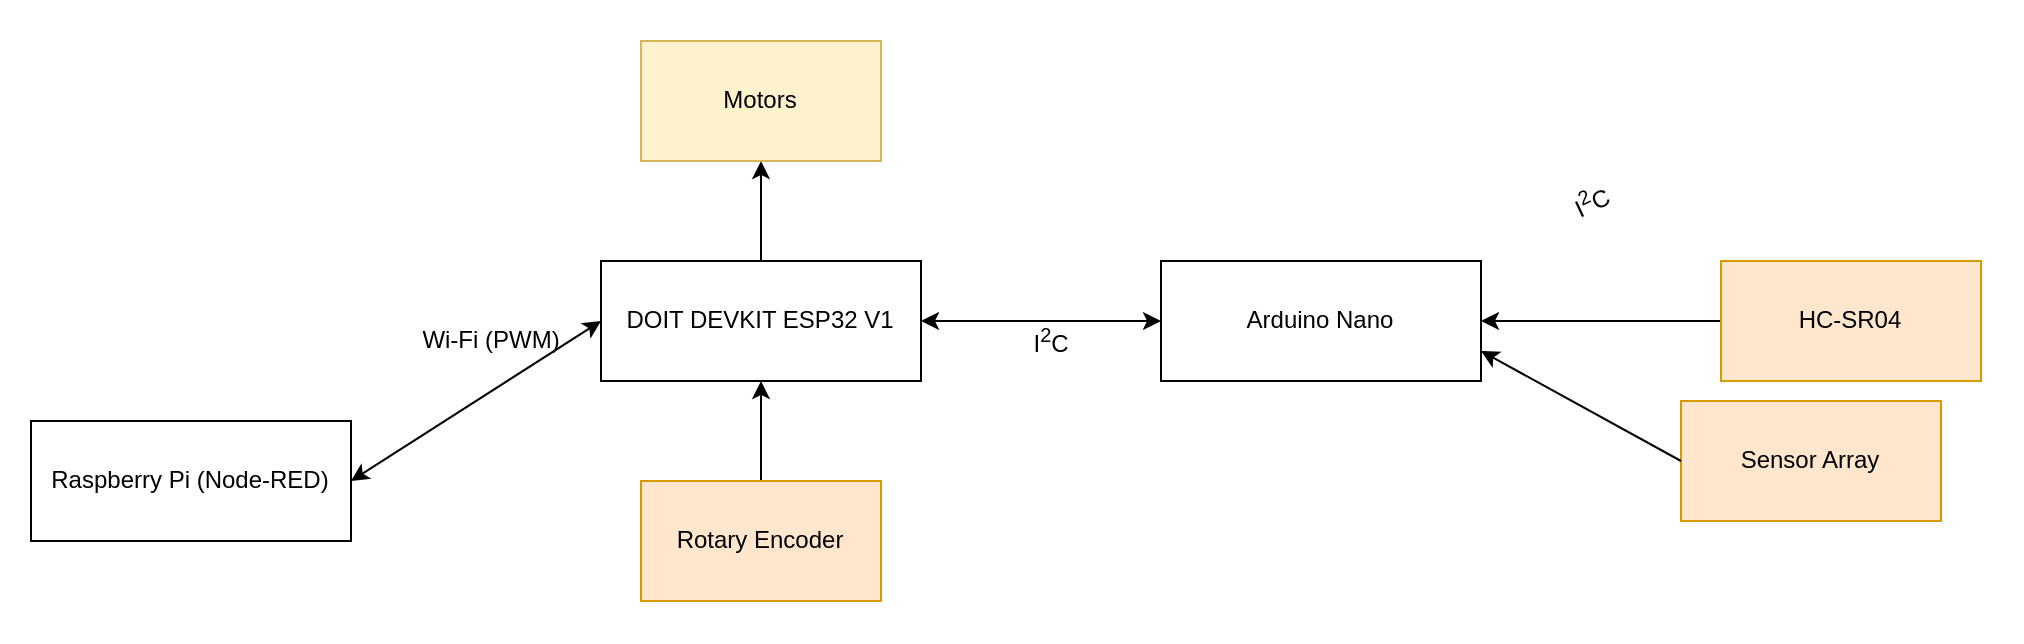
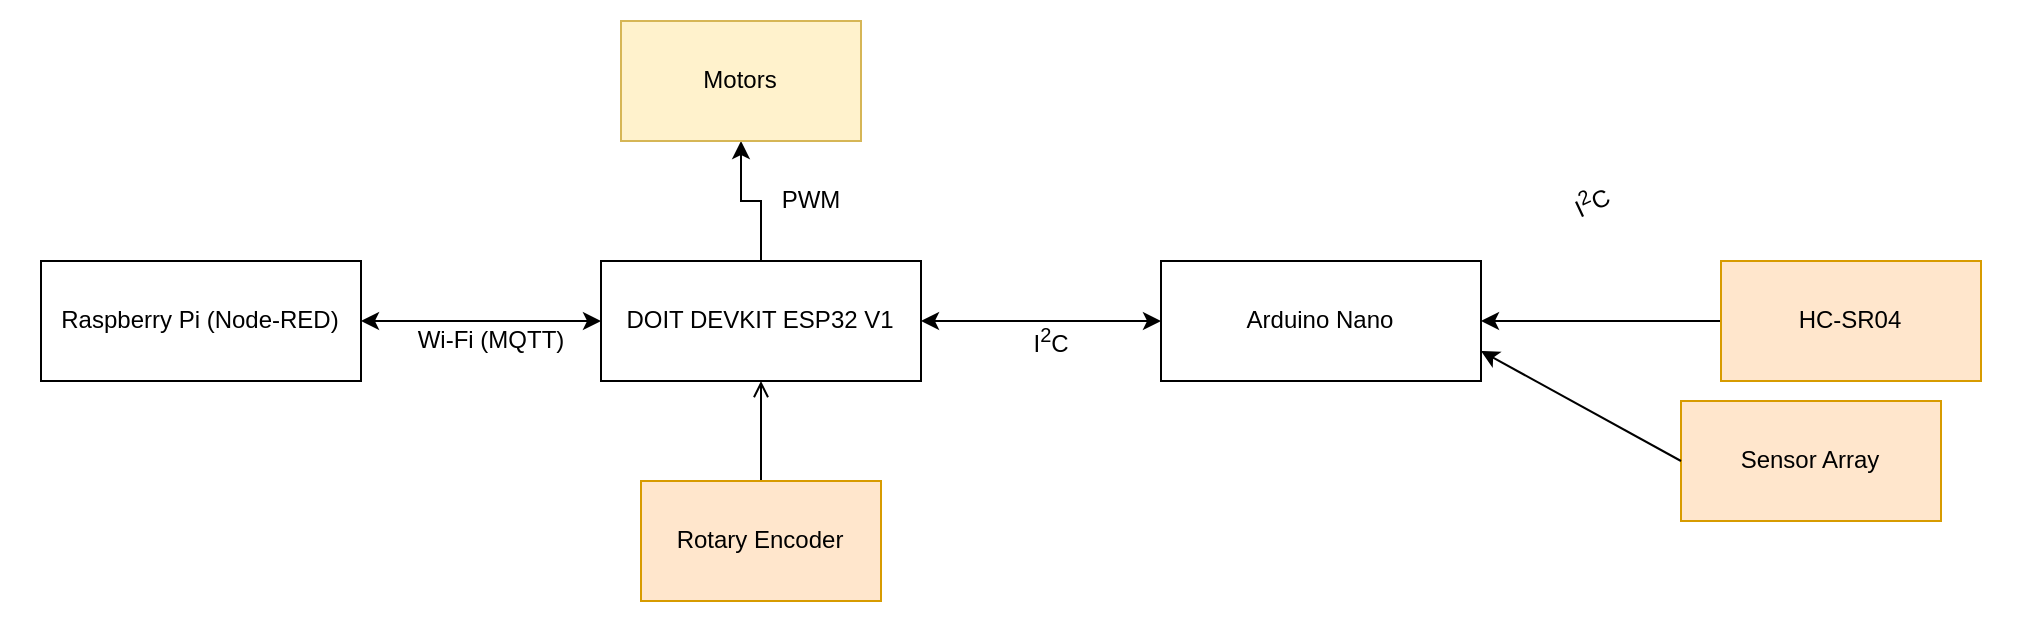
  <mxCell id="0" />
  <mxCell id="1" parent="0" />
  <mxCell id="2" value="" style="edgeStyle=orthogonalEdgeStyle;rounded=0;orthogonalLoop=1;jettySize=auto;html=1;" edge="1" parent="1" source="3" target="6"><mxGeometry relative="1" as="geometry" /></mxCell>
  <mxCell id="3" value="DOIT DEVKIT ESP32 V1" style="rounded=0;whiteSpace=wrap;html=1;" vertex="1" parent="1"><mxGeometry x="300" y="130" width="160" height="60" as="geometry" /></mxCell>
  <mxCell id="4" value="Arduino Nano" style="rounded=0;whiteSpace=wrap;html=1;" vertex="1" parent="1"><mxGeometry x="580" y="130" width="160" height="60" as="geometry" /></mxCell>
- <mxCell id="5" value="Raspberry Pi (Node-RED)" style="rounded=0;whiteSpace=wrap;html=1;" vertex="1" parent="1"><mxGeometry x="15" y="210" width="160" height="60" as="geometry" /></mxCell>
- <mxCell id="6" value="Motors" style="rounded=0;whiteSpace=wrap;html=1;fillColor=#fff2cc;strokeColor=#d6b656;" vertex="1" parent="1"><mxGeometry x="320" y="20" width="120" height="60" as="geometry" /></mxCell>
- <mxCell id="7" value="" style="edgeStyle=orthogonalEdgeStyle;rounded=0;orthogonalLoop=1;jettySize=auto;html=1;" edge="1" parent="1" source="8" target="3"><mxGeometry relative="1" as="geometry" /></mxCell>
+ <mxCell id="5" value="Raspberry Pi (Node-RED)" style="rounded=0;whiteSpace=wrap;html=1;" vertex="1" parent="1"><mxGeometry x="20" y="130" width="160" height="60" as="geometry" /></mxCell>
+ <mxCell id="6" value="Motors" style="rounded=0;whiteSpace=wrap;html=1;fillColor=#fff2cc;strokeColor=#d6b656;" vertex="1" parent="1"><mxGeometry x="310" y="10" width="120" height="60" as="geometry" /></mxCell>
+ <mxCell id="7" value="" style="edgeStyle=orthogonalEdgeStyle;rounded=0;orthogonalLoop=1;jettySize=auto;html=1;endArrow=open;" edge="1" parent="1" source="8" target="3"><mxGeometry relative="1" as="geometry" /></mxCell>
  <mxCell id="8" value="Rotary Encoder" style="rounded=0;whiteSpace=wrap;html=1;fillColor=#ffe6cc;strokeColor=#d79b00;" vertex="1" parent="1"><mxGeometry x="320" y="240" width="120" height="60" as="geometry" /></mxCell>
  <mxCell id="9" value="Sensor Array" style="rounded=0;whiteSpace=wrap;html=1;fillColor=#ffe6cc;strokeColor=#d79b00;" vertex="1" parent="1"><mxGeometry x="840" y="200" width="130" height="60" as="geometry" /></mxCell>
  <mxCell id="10" value="" style="edgeStyle=orthogonalEdgeStyle;rounded=0;orthogonalLoop=1;jettySize=auto;html=1;" edge="1" parent="1" source="11" target="4"><mxGeometry relative="1" as="geometry" /></mxCell>
  <mxCell id="11" value="HC-SR04" style="rounded=0;whiteSpace=wrap;html=1;fillColor=#ffe6cc;strokeColor=#d79b00;" vertex="1" parent="1"><mxGeometry x="860" y="130" width="130" height="60" as="geometry" /></mxCell>
- <mxCell id="12" value="Wi-Fi (PWM)" style="text;html=1;resizable=0;autosize=1;align=center;verticalAlign=middle;points=[];fillColor=none;strokeColor=none;rounded=0;" vertex="1" parent="1"><mxGeometry x="200" y="160" width="90" height="20" as="geometry" /></mxCell>
+ <mxCell id="12" value="Wi-Fi (MQTT)" style="text;html=1;resizable=0;autosize=1;align=center;verticalAlign=middle;points=[];fillColor=none;strokeColor=none;rounded=0;" vertex="1" parent="1"><mxGeometry x="200" y="160" width="90" height="20" as="geometry" /></mxCell>
+ <mxCell id="13" value="PWM" style="text;html=1;resizable=0;autosize=1;align=center;verticalAlign=middle;points=[];fillColor=none;strokeColor=none;rounded=0;" vertex="1" parent="1"><mxGeometry x="380" y="90" width="50" height="20" as="geometry" /></mxCell>
  <mxCell id="14" value="I&lt;sup&gt;2&lt;/sup&gt;C" style="text;html=1;resizable=0;autosize=1;align=center;verticalAlign=middle;points=[];fillColor=none;strokeColor=none;rounded=0;" vertex="1" parent="1"><mxGeometry x="510" y="160" width="30" height="20" as="geometry" /></mxCell>
  <mxCell id="15" value="I&lt;sup&gt;2&lt;/sup&gt;C" style="text;html=1;resizable=0;autosize=1;align=center;verticalAlign=middle;points=[];fillColor=none;strokeColor=none;rounded=0;rotation=-25;" vertex="1" parent="1"><mxGeometry x="780" y="90" width="30" height="20" as="geometry" /></mxCell>
  <mxCell id="16" value="" style="endArrow=classic;startArrow=classic;html=1;rounded=0;exitX=1;exitY=0.5;exitDx=0;exitDy=0;entryX=0;entryY=0.5;entryDx=0;entryDy=0;" edge="1" parent="1" source="5" target="3"><mxGeometry width="50" height="50" relative="1" as="geometry"><mxPoint x="230" y="200" as="sourcePoint" /><mxPoint x="280" y="150" as="targetPoint" /></mxGeometry></mxCell>
  <mxCell id="17" value="" style="endArrow=classic;startArrow=classic;html=1;rounded=0;exitX=1;exitY=0.5;exitDx=0;exitDy=0;entryX=0;entryY=0.5;entryDx=0;entryDy=0;" edge="1" parent="1"><mxGeometry width="50" height="50" relative="1" as="geometry"><mxPoint x="460" y="160" as="sourcePoint" /><mxPoint x="580" y="160" as="targetPoint" /></mxGeometry></mxCell>
  <mxCell id="18" value="" style="endArrow=classic;html=1;rounded=0;entryX=1;entryY=0.75;entryDx=0;entryDy=0;exitX=0;exitY=0.5;exitDx=0;exitDy=0;" edge="1" parent="1" source="9" target="4"><mxGeometry width="50" height="50" relative="1" as="geometry"><mxPoint x="870" y="90" as="sourcePoint" /><mxPoint x="750" y="155" as="targetPoint" /></mxGeometry></mxCell>
